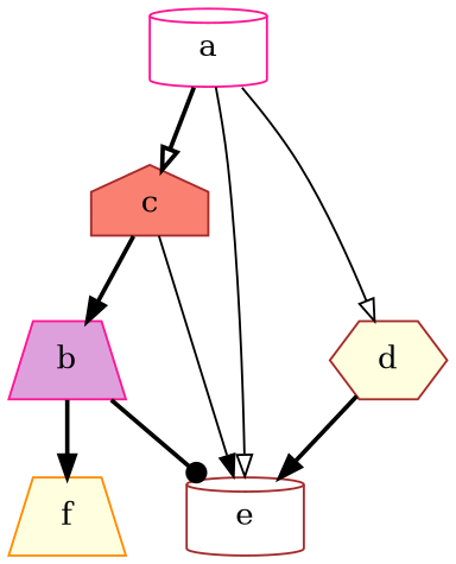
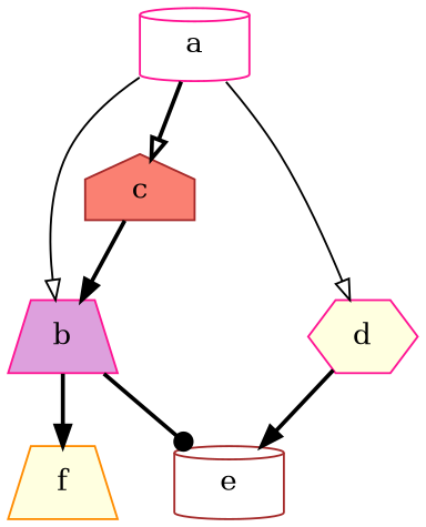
  digraph {
    node [Weight=2 color=brown fillcolor=white shape=cylinder style=filled]
    edge [Weight=2 arrowhead=normal style=bold]
    a [color=deeppink]
-   d [fillcolor=lightyellow shape=hexagon]
+   d [color=deeppink fillcolor=lightyellow shape=hexagon]
    b [Weight=3 color=deeppink fillcolor=plum shape=trapezium]
    c [Weight=3 fillcolor=salmon shape=house]
    e
    f [color=darkorange fillcolor=lightyellow shape=trapezium]
    a -> d [arrowhead=onormal style=solid]
-   a -> e [Weight=1 arrowhead=onormal style=solid]
+   a -> b [Weight=1 arrowhead=onormal style=solid]
    a -> c [arrowhead=onormal]
    d -> e [Weight=1]
    b -> e [arrowhead=dot]
    b -> f
    c -> b [Weight=1]
-   c -> e [Weight=1 style=solid]
  }
